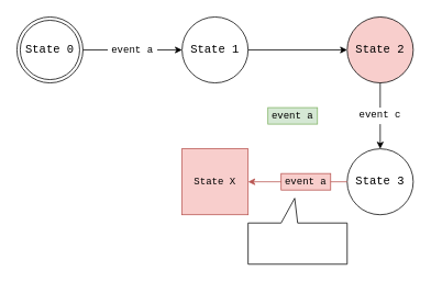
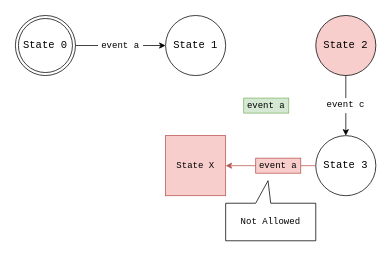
  <mxCell id="0" />
  <mxCell id="1" parent="0" />
  <mxCell id="2" value="State 0" style="ellipse;shape=doubleEllipse;whiteSpace=wrap;html=1;aspect=fixed;strokeColor=#000000;strokeWidth=1;fillColor=#ffffff;fontFamily=Courier New;fontSize=14;fontColor=#000000;align=center;" vertex="1" parent="1"><mxGeometry x="20" y="20" width="80" height="80" as="geometry" /></mxCell>
  <mxCell id="3" value="State 1" style="ellipse;whiteSpace=wrap;html=1;aspect=fixed;strokeColor=#000000;strokeWidth=1;fillColor=#ffffff;fontFamily=Courier New;fontSize=14;fontColor=#000000;align=center;" vertex="1" parent="1"><mxGeometry x="220" y="20" width="80" height="80" as="geometry" /></mxCell>
  <mxCell id="4" value="State 2" style="ellipse;whiteSpace=wrap;html=1;aspect=fixed;strokeColor=#000000;strokeWidth=1;fillColor=#f8cecc;fontFamily=Courier New;fontSize=14;fontColor=#000000;align=center;" vertex="1" parent="1"><mxGeometry x="420" y="20" width="80" height="80" as="geometry" /></mxCell>
  <mxCell id="5" value="" style="endArrow=classic;html=1;strokeColor=#000000;strokeWidth=1;fontFamily=Courier New;fontSize=14;fontColor=#000000;entryX=0;entryY=0.5;exitX=1;exitY=0.5;" edge="1" parent="1" source="2" target="3"><mxGeometry width="50" height="50" relative="1" as="geometry"><mxPoint x="110" y="60" as="sourcePoint" /><mxPoint x="160" y="10" as="targetPoint" /></mxGeometry></mxCell>
  <mxCell id="6" value="&lt;font style=&quot;font-size: 12px&quot;&gt;event a&lt;/font&gt;" style="text;html=1;strokeColor=none;fillColor=#ffffff;align=center;verticalAlign=middle;whiteSpace=wrap;fontFamily=Courier New;fontSize=14;fontColor=#000000;" vertex="1" parent="1"><mxGeometry x="130" y="50" width="60" height="20" as="geometry" /></mxCell>
- <mxCell id="7" value="" style="endArrow=classic;html=1;strokeColor=#000000;strokeWidth=1;fontFamily=Courier New;fontSize=14;fontColor=#000000;exitX=1;exitY=0.5;" edge="1" parent="1" source="3" target="4"><mxGeometry width="50" height="50" relative="1" as="geometry"><mxPoint x="90" y="240" as="sourcePoint" /><mxPoint x="140" y="190" as="targetPoint" /></mxGeometry></mxCell>
  <mxCell id="8" value="State 3" style="ellipse;whiteSpace=wrap;html=1;aspect=fixed;strokeColor=#000000;strokeWidth=1;fillColor=#ffffff;fontFamily=Courier New;fontSize=14;fontColor=#000000;align=center;" vertex="1" parent="1"><mxGeometry x="420" y="180" width="80" height="80" as="geometry" /></mxCell>
  <mxCell id="9" value="" style="endArrow=classic;html=1;strokeColor=#000000;strokeWidth=1;fontFamily=Courier New;fontSize=14;fontColor=#000000;entryX=0.5;entryY=0;exitX=0.5;exitY=1;" edge="1" parent="1" source="4" target="8"><mxGeometry width="50" height="50" relative="1" as="geometry"><mxPoint x="290" y="190" as="sourcePoint" /><mxPoint x="340" y="140" as="targetPoint" /></mxGeometry></mxCell>
  <mxCell id="10" value="event c" style="text;html=1;strokeColor=none;fillColor=#ffffff;align=center;verticalAlign=middle;whiteSpace=wrap;fontFamily=Courier New;fontSize=12;fontColor=#000000;" vertex="1" parent="1"><mxGeometry x="430" y="130" width="60" height="20" as="geometry" /></mxCell>
  <mxCell id="11" value="State X" style="whiteSpace=wrap;html=1;aspect=fixed;strokeColor=#b85450;strokeWidth=1;fillColor=#f8cecc;fontFamily=Courier New;fontSize=12;fontColor=#000000;align=center;rounded=0;" vertex="1" parent="1"><mxGeometry x="220" y="180" width="80" height="80" as="geometry" /></mxCell>
  <mxCell id="12" value="" style="endArrow=classic;html=1;strokeColor=#b85450;strokeWidth=1;fontFamily=Courier New;fontSize=12;fontColor=#000000;exitX=0;exitY=0.5;entryX=1;entryY=0.5;fillColor=#f8cecc;" edge="1" parent="1" source="8" target="11"><mxGeometry width="50" height="50" relative="1" as="geometry"><mxPoint x="320" y="330" as="sourcePoint" /><mxPoint x="370" y="280" as="targetPoint" /></mxGeometry></mxCell>
  <mxCell id="13" value="&lt;font style=&quot;font-size: 12px&quot;&gt;event a&lt;/font&gt;" style="text;html=1;strokeColor=#b85450;fillColor=#f8cecc;align=center;verticalAlign=middle;whiteSpace=wrap;fontFamily=Courier New;fontSize=14;fontColor=#000000;" vertex="1" parent="1"><mxGeometry x="340" y="210" width="60" height="20" as="geometry" /></mxCell>
  <mxCell id="14" value="&lt;font style=&quot;font-size: 12px&quot;&gt;event a&lt;/font&gt;" style="text;html=1;strokeColor=#82b366;fillColor=#d5e8d4;align=center;verticalAlign=middle;whiteSpace=wrap;fontFamily=Courier New;fontSize=14;fontColor=#000000;" vertex="1" parent="1"><mxGeometry x="324" y="130" width="60" height="20" as="geometry" /></mxCell>
  <mxCell id="15" value="" style="shape=callout;whiteSpace=wrap;html=1;perimeter=calloutPerimeter;strokeColor=#000000;strokeWidth=1;fillColor=#ffffff;fontFamily=Courier New;fontSize=12;fontColor=#000000;align=center;position2=0.53;rotation=180;" vertex="1" parent="1"><mxGeometry x="300" y="240" width="120" height="80" as="geometry" /></mxCell>
+ <mxCell id="16" value="Not Allowed" style="text;html=1;strokeColor=none;fillColor=none;align=center;verticalAlign=middle;whiteSpace=wrap;fontFamily=Courier New;fontSize=12;fontColor=#000000;" vertex="1" parent="1"><mxGeometry x="315" y="285" width="90" height="20" as="geometry" /></mxCell>
